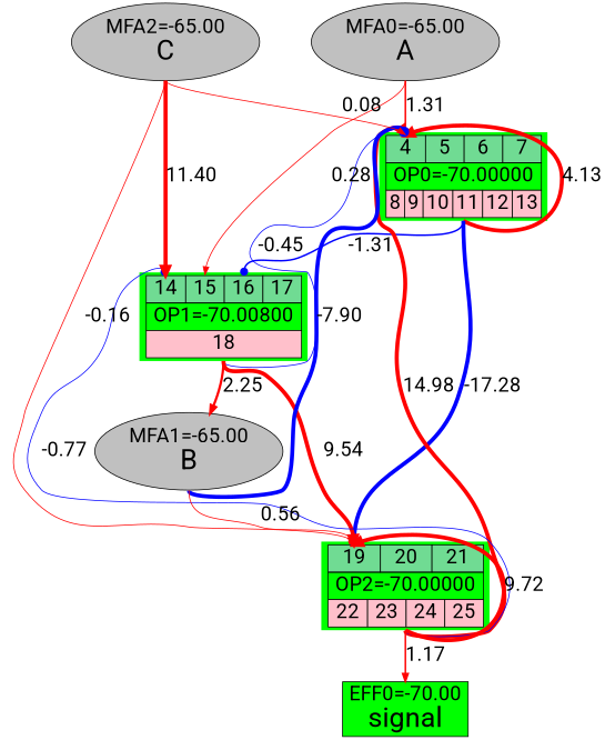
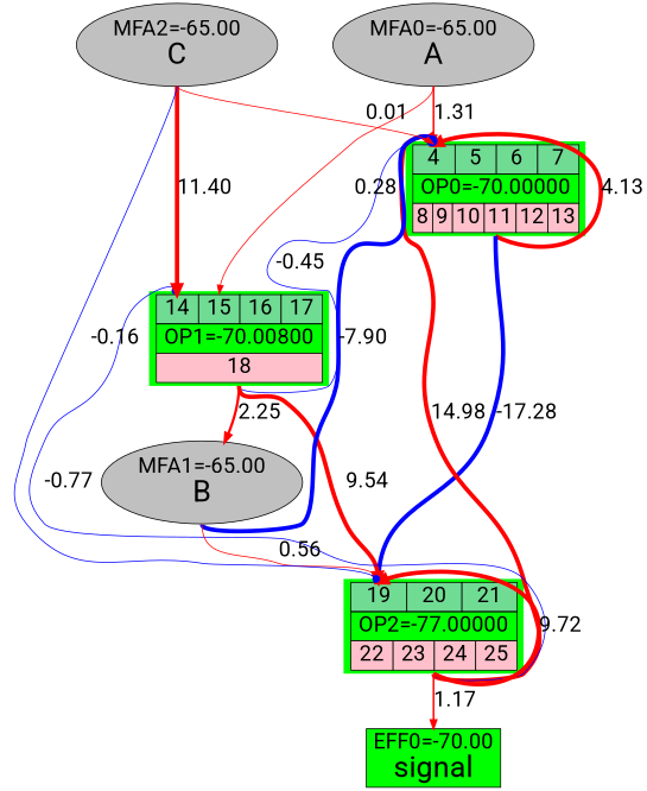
  digraph {
    fontname=Roboto
    node [fillcolor="#00FF00" fontname=Roboto shape=plaintext style=filled]
    edge [arrowhead=normal color="#FF0000" fontname=Roboto fontsize=25 headport="gene4:n" labeldistance=1 style="setlinewidth(5),solid" tailport=s]
    n1 [label=< <TABLE BORDER="0" CELLBORDER="0" CELLSPACING="0" CELLPADDING="0">  <TR><TD><TABLE BORDER="0" CELLBORDER="1" CELLSPACING="0" CELLPADDING="2"><TR> 	<TD PORT="gene4" BGCOLOR="#70DB93"><FONT POINT-SIZE="25">4</FONT></TD> 	<TD PORT="gene5" BGCOLOR="#70DB93"><FONT POINT-SIZE="25">5</FONT></TD> 	<TD PORT="gene6" BGCOLOR="#70DB93"><FONT POINT-SIZE="25">6</FONT></TD> 	<TD PORT="gene7" BGCOLOR="#70DB93"><FONT POINT-SIZE="25">7</FONT></TD>  </TR></TABLE></TD></TR>   <TR><TD><FONT POINT-SIZE="25"> 		<TABLE BORDER="0" CELLBORDER="1" CELLSPACING="0" CELLPADDING="2"><TR><TD> 		OP0=-70.00000 		</TD></TR></TABLE>  </FONT></TD></TR>   <TR><TD><TABLE BORDER="0" CELLBORDER="1" CELLSPACING="0" CELLPADDING="2"><TR> 	<TD PORT="gene8" BGCOLOR="#FFC0CB"><FONT POINT-SIZE="25">8</FONT></TD> 	<TD PORT="gene9" BGCOLOR="#FFC0CB"><FONT POINT-SIZE="25">9</FONT></TD> 	<TD PORT="gene10" BGCOLOR="#FFC0CB"><FONT POINT-SIZE="25">10</FONT></TD> 	<TD PORT="gene11" BGCOLOR="#FFC0CB"><FONT POINT-SIZE="25">11</FONT></TD> 	<TD PORT="gene12" BGCOLOR="#FFC0CB"><FONT POINT-SIZE="25">12</FONT></TD> 	<TD PORT="gene13" BGCOLOR="#FFC0CB"><FONT POINT-SIZE="25">13</FONT></TD>  </TR></TABLE>  </TD></TR></TABLE>>]
    n2 [label=< <TABLE BORDER="0" CELLBORDER="0" CELLSPACING="0" CELLPADDING="0">  <TR><TD><TABLE BORDER="0" CELLBORDER="1" CELLSPACING="0" CELLPADDING="2"><TR> 	<TD PORT="gene14" BGCOLOR="#70DB93"><FONT POINT-SIZE="25">14</FONT></TD> 	<TD PORT="gene15" BGCOLOR="#70DB93"><FONT POINT-SIZE="25">15</FONT></TD> 	<TD PORT="gene16" BGCOLOR="#70DB93"><FONT POINT-SIZE="25">16</FONT></TD> 	<TD PORT="gene17" BGCOLOR="#70DB93"><FONT POINT-SIZE="25">17</FONT></TD>  </TR></TABLE></TD></TR>   <TR><TD><FONT POINT-SIZE="25"> 		<TABLE BORDER="0" CELLBORDER="1" CELLSPACING="0" CELLPADDING="2"><TR><TD> 		OP1=-70.00800 		</TD></TR></TABLE>  </FONT></TD></TR>   <TR><TD><TABLE BORDER="0" CELLBORDER="1" CELLSPACING="0" CELLPADDING="2"><TR> 	<TD PORT="gene18" BGCOLOR="#FFC0CB"><FONT POINT-SIZE="25">18</FONT></TD>  </TR></TABLE>  </TD></TR></TABLE>>]
-   n3 [label=< <TABLE BORDER="0" CELLBORDER="0" CELLSPACING="0" CELLPADDING="0">  <TR><TD><TABLE BORDER="0" CELLBORDER="1" CELLSPACING="0" CELLPADDING="2"><TR> 	<TD PORT="gene19" BGCOLOR="#70DB93"><FONT POINT-SIZE="25">19</FONT></TD> 	<TD PORT="gene20" BGCOLOR="#70DB93"><FONT POINT-SIZE="25">20</FONT></TD> 	<TD PORT="gene21" BGCOLOR="#70DB93"><FONT POINT-SIZE="25">21</FONT></TD>  </TR></TABLE></TD></TR>   <TR><TD><FONT POINT-SIZE="25"> 		<TABLE BORDER="0" CELLBORDER="1" CELLSPACING="0" CELLPADDING="2"><TR><TD> 		OP2=-70.00000 		</TD></TR></TABLE>  </FONT></TD></TR>   <TR><TD><TABLE BORDER="0" CELLBORDER="1" CELLSPACING="0" CELLPADDING="2"><TR> 	<TD PORT="gene22" BGCOLOR="#FFC0CB"><FONT POINT-SIZE="25">22</FONT></TD> 	<TD PORT="gene23" BGCOLOR="#FFC0CB"><FONT POINT-SIZE="25">23</FONT></TD> 	<TD PORT="gene24" BGCOLOR="#FFC0CB"><FONT POINT-SIZE="25">24</FONT></TD> 	<TD PORT="gene25" BGCOLOR="#FFC0CB"><FONT POINT-SIZE="25">25</FONT></TD>  </TR></TABLE>  </TD></TR></TABLE>>]
+   n3 [label=< <TABLE BORDER="0" CELLBORDER="0" CELLSPACING="0" CELLPADDING="0">  <TR><TD><TABLE BORDER="0" CELLBORDER="1" CELLSPACING="0" CELLPADDING="2"><TR> 	<TD PORT="gene19" BGCOLOR="#70DB93"><FONT POINT-SIZE="25">19</FONT></TD> 	<TD PORT="gene20" BGCOLOR="#70DB93"><FONT POINT-SIZE="25">20</FONT></TD> 	<TD PORT="gene21" BGCOLOR="#70DB93"><FONT POINT-SIZE="25">21</FONT></TD>  </TR></TABLE></TD></TR>   <TR><TD><FONT POINT-SIZE="25"> 		<TABLE BORDER="0" CELLBORDER="1" CELLSPACING="0" CELLPADDING="2"><TR><TD> 		OP2=-77.00000 		</TD></TR></TABLE>  </FONT></TD></TR>   <TR><TD><TABLE BORDER="0" CELLBORDER="1" CELLSPACING="0" CELLPADDING="2"><TR> 	<TD PORT="gene22" BGCOLOR="#FFC0CB"><FONT POINT-SIZE="25">22</FONT></TD> 	<TD PORT="gene23" BGCOLOR="#FFC0CB"><FONT POINT-SIZE="25">23</FONT></TD> 	<TD PORT="gene24" BGCOLOR="#FFC0CB"><FONT POINT-SIZE="25">24</FONT></TD> 	<TD PORT="gene25" BGCOLOR="#FFC0CB"><FONT POINT-SIZE="25">25</FONT></TD>  </TR></TABLE>  </TD></TR></TABLE>>]
    n4 [label=<<FONT POINT-SIZE="25">EFF0=-70.00</FONT><BR/><FONT POINT-SIZE="35">signal</FONT>> shape=box]
    n5 [fillcolor="#C0C0C0" label=<<FONT POINT-SIZE="25">MFA0=-65.00</FONT><BR/><FONT POINT-SIZE="35">A</FONT>> shape=ellipse]
    n6 [fillcolor="#C0C0C0" label=<<FONT POINT-SIZE="25">MFA1=-65.00</FONT><BR/><FONT POINT-SIZE="35">B</FONT>> shape=ellipse]
    n7 [fillcolor="#C0C0C0" label=<<FONT POINT-SIZE="25">MFA2=-65.00</FONT><BR/><FONT POINT-SIZE="35">C</FONT>> shape=ellipse]
    subgraph sub_1 {
      n1
      n2
      n3
      n4
      n5
      n6
      n7
    }
    n1 -> n1 [label=4.13 weight=8.26441]
-   n1 -> n2 [arrowhead=dot color="#0000FF" headport="gene16:n" label=-1.31 style="setlinewidth(2),solid" weight=-2.62685]
    n1 -> n3 [arrowhead=dot color="#0000FF" headport="gene19:n" label=-17.28 weight=-34.55371]
    n2 -> n1 [arrowhead=dot color="#0000FF" label=-0.45 style="setlinewidth(1),solid" weight=-0.89762]
    n2 -> n3 [headport="gene19:n" label=9.54 weight=19.08925]
    n2 -> n6 [label=2.25 style="setlinewidth(3),solid" weight=4.49172]
    n3 -> n1 [label=14.98 weight=29.96476]
    n3 -> n2 [arrowhead=dot color="#0000FF" headport="gene14:n" label=-0.77 style="setlinewidth(1),solid" weight=-1.54852]
    n3 -> n3 [headport="gene19:n" label=9.72 weight=19.43184]
    n3 -> n4 [label=1.17 style="setlinewidth(2),solid" weight=2.33939]
-   n5 -> n1 [arrowhead=dot label=1.31 style="setlinewidth(2),solid" weight=2.62136]
+   n5 -> n1 [label=1.31 style="setlinewidth(2),solid" weight=2.62136]
    n5 -> n2 [headport="gene15:n" label=0.28 style="setlinewidth(1),solid" weight=0.55216]
    n6 -> n1 [arrowhead=dot color="#0000FF" label=-7.90 weight=-15.79377]
    n6 -> n3 [headport="gene19:n" label=0.56 style="setlinewidth(1),solid" weight=1.91855]
-   n7 -> n1 [label=0.08 style="setlinewidth(1),solid" weight=0.02732]
+   n7 -> n1 [label=0.01 style="setlinewidth(1),solid" weight=0.02732]
    n7 -> n2 [headport="gene14:n" label=11.40 weight=22.80657]
-   n7 -> n3 [arrowhead=dot headport="gene19:n" label=-0.16 style="setlinewidth(1),solid" weight=-0.32606]
+   n7 -> n3 [arrowhead=dot color="#0000FF" headport="gene19:n" label=-0.16 style="setlinewidth(1),solid" weight=-0.32606]
  }
